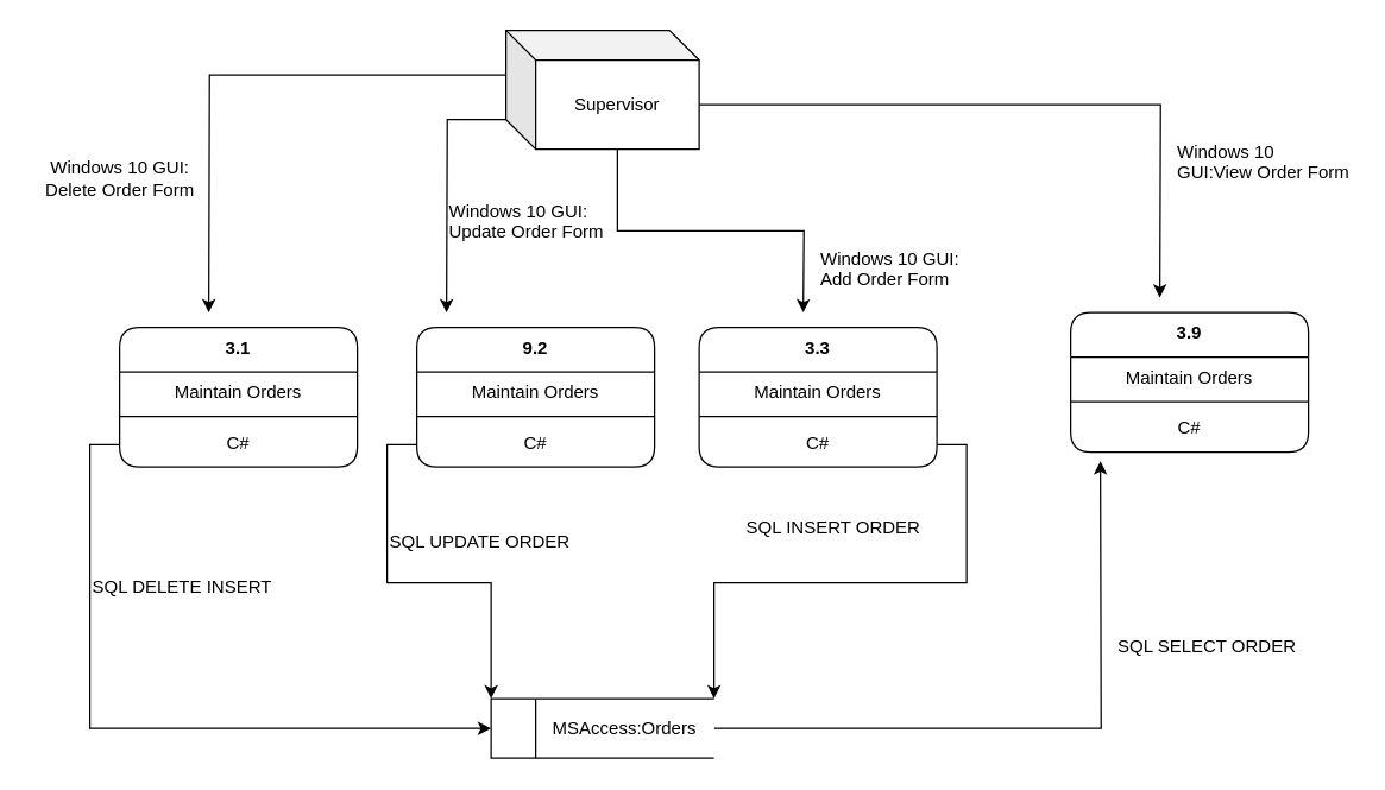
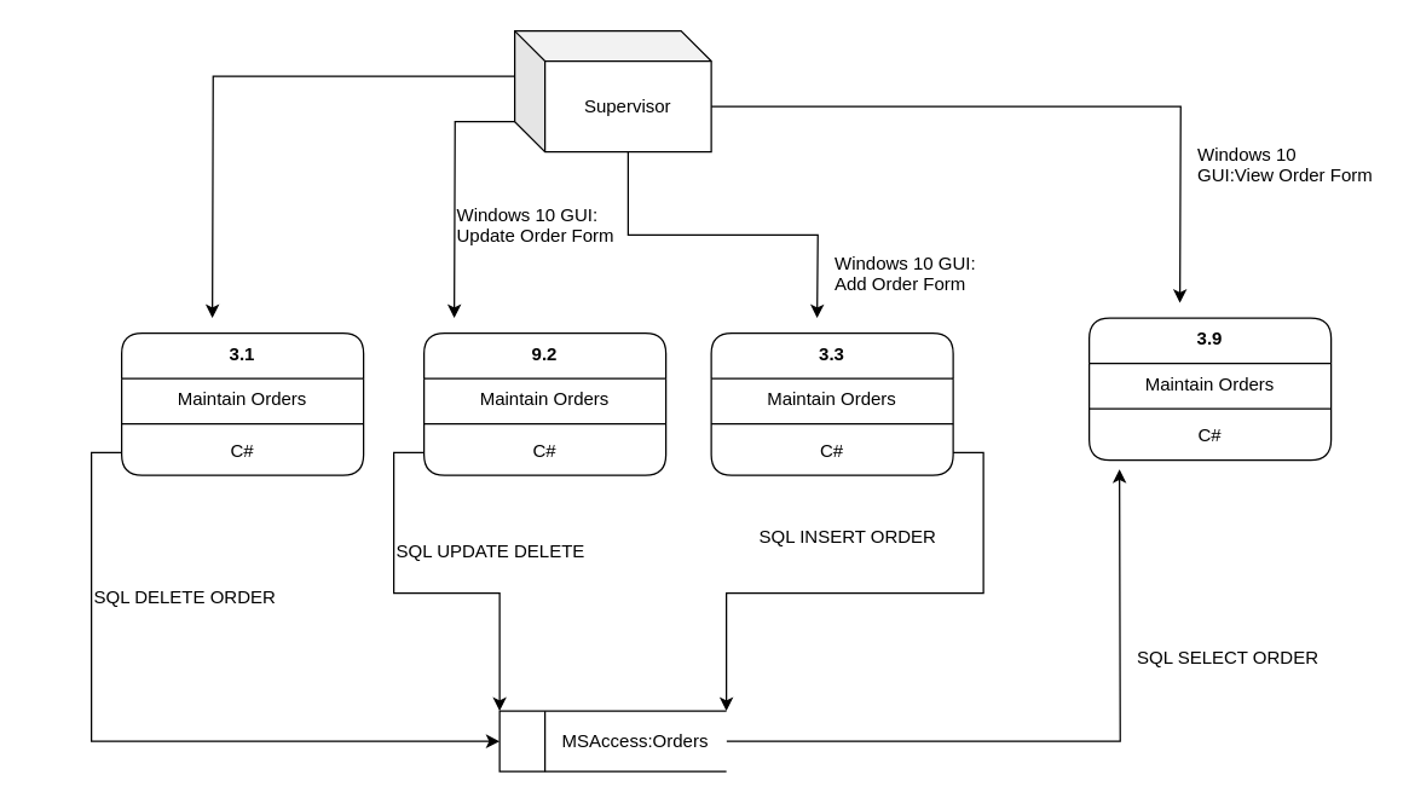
  <mxCell id="0" />
  <mxCell id="1" parent="0" />
  <mxCell id="2" style="edgeStyle=orthogonalEdgeStyle;rounded=0;orthogonalLoop=1;jettySize=auto;html=1;exitX=0;exitY=0;exitDx=0;exitDy=30;exitPerimeter=0;" edge="1" parent="1" source="6"><mxGeometry relative="1" as="geometry"><mxPoint x="140" y="210" as="targetPoint" /></mxGeometry></mxCell>
  <mxCell id="3" style="edgeStyle=orthogonalEdgeStyle;rounded=0;orthogonalLoop=1;jettySize=auto;html=1;exitX=0;exitY=0;exitDx=0;exitDy=60;exitPerimeter=0;" edge="1" parent="1" source="6"><mxGeometry relative="1" as="geometry"><mxPoint x="300" y="210" as="targetPoint" /></mxGeometry></mxCell>
  <mxCell id="4" style="edgeStyle=orthogonalEdgeStyle;rounded=0;orthogonalLoop=1;jettySize=auto;html=1;exitX=0;exitY=0;exitDx=75;exitDy=80;exitPerimeter=0;" edge="1" parent="1" source="6"><mxGeometry relative="1" as="geometry"><mxPoint x="540" y="210" as="targetPoint" /></mxGeometry></mxCell>
  <mxCell id="5" style="edgeStyle=orthogonalEdgeStyle;rounded=0;orthogonalLoop=1;jettySize=auto;html=1;exitX=0;exitY=0;exitDx=130;exitDy=50;exitPerimeter=0;" edge="1" parent="1" source="6"><mxGeometry relative="1" as="geometry"><mxPoint x="780" y="200" as="targetPoint" /></mxGeometry></mxCell>
  <mxCell id="6" value="Supervisor" style="shape=cube;whiteSpace=wrap;html=1;boundedLbl=1;backgroundOutline=1;darkOpacity=0.05;darkOpacity2=0.1;" vertex="1" parent="1"><mxGeometry x="340" y="20" width="130" height="80" as="geometry" /></mxCell>
  <mxCell id="7" style="edgeStyle=orthogonalEdgeStyle;rounded=0;orthogonalLoop=1;jettySize=auto;html=1;exitX=1;exitY=0.5;exitDx=0;exitDy=0;" edge="1" parent="1" source="8"><mxGeometry relative="1" as="geometry"><mxPoint x="740" y="310" as="targetPoint" /></mxGeometry></mxCell>
  <mxCell id="8" value="&amp;nbsp; &amp;nbsp; &amp;nbsp; &amp;nbsp; &amp;nbsp; &amp;nbsp;MSAccess:Orders" style="html=1;dashed=0;whiteSpace=wrap;shape=mxgraph.dfd.dataStoreID;align=left;spacingLeft=3;points=[[0,0],[0.5,0],[1,0],[0,0.5],[1,0.5],[0,1],[0.5,1],[1,1]];" vertex="1" parent="1"><mxGeometry x="330" y="470" width="150" height="40" as="geometry" /></mxCell>
  <mxCell id="9" value="3.1" style="swimlane;fontStyle=1;align=center;verticalAlign=top;childLayout=stackLayout;horizontal=1;startSize=30;horizontalStack=0;resizeParent=1;resizeParentMax=0;resizeLast=0;collapsible=1;marginBottom=0;whiteSpace=wrap;html=1;rounded=1;" vertex="1" parent="1"><mxGeometry x="80" y="220" width="160" height="94" as="geometry" /></mxCell>
  <mxCell id="10" value="Maintain Orders" style="text;strokeColor=none;fillColor=none;align=center;verticalAlign=top;spacingLeft=4;spacingRight=4;overflow=hidden;rotatable=0;points=[[0,0.5],[1,0.5]];portConstraint=eastwest;whiteSpace=wrap;html=1;" vertex="1" parent="9"><mxGeometry y="30" width="160" height="26" as="geometry" /></mxCell>
  <mxCell id="11" value="" style="line;strokeWidth=1;fillColor=none;align=left;verticalAlign=middle;spacingTop=-1;spacingLeft=3;spacingRight=3;rotatable=0;labelPosition=right;points=[];portConstraint=eastwest;strokeColor=inherit;" vertex="1" parent="9"><mxGeometry y="56" width="160" height="8" as="geometry" /></mxCell>
  <mxCell id="12" value="C#" style="text;strokeColor=none;fillColor=none;align=center;verticalAlign=top;spacingLeft=4;spacingRight=4;overflow=hidden;rotatable=0;points=[[0,0.5],[1,0.5]];portConstraint=eastwest;whiteSpace=wrap;html=1;" vertex="1" parent="9"><mxGeometry y="64" width="160" height="30" as="geometry" /></mxCell>
- <mxCell id="13" value="Windows 10 GUI:&lt;br&gt;Delete Order Form" style="text;html=1;align=center;verticalAlign=middle;resizable=0;points=[];autosize=1;strokeColor=none;fillColor=none;" vertex="1" parent="1"><mxGeometry y="100" width="120" height="40" as="geometry" x="20" /></mxCell>
  <mxCell id="14" style="edgeStyle=orthogonalEdgeStyle;rounded=0;orthogonalLoop=1;jettySize=auto;html=1;exitX=0;exitY=0.5;exitDx=0;exitDy=0;entryX=0;entryY=0.5;entryDx=0;entryDy=0;" edge="1" parent="1" source="12" target="8"><mxGeometry relative="1" as="geometry"><mxPoint x="320" y="491" as="targetPoint" /></mxGeometry></mxCell>
- <mxCell id="15" value="SQL DELETE INSERT" style="text;html=1;align=left;verticalAlign=middle;resizable=0;points=[];autosize=1;strokeColor=none;fillColor=none;" vertex="1" parent="1"><mxGeometry x="60" y="380" width="140" height="30" as="geometry" /></mxCell>
+ <mxCell id="15" value="SQL DELETE ORDER" style="text;html=1;align=left;verticalAlign=middle;resizable=0;points=[];autosize=1;strokeColor=none;fillColor=none;" vertex="1" parent="1"><mxGeometry x="60" y="380" width="140" height="30" as="geometry" /></mxCell>
  <mxCell id="16" value="9.2" style="swimlane;fontStyle=1;align=center;verticalAlign=top;childLayout=stackLayout;horizontal=1;startSize=30;horizontalStack=0;resizeParent=1;resizeParentMax=0;resizeLast=0;collapsible=1;marginBottom=0;whiteSpace=wrap;html=1;rounded=1;" vertex="1" parent="1"><mxGeometry x="280" y="220" width="160" height="94" as="geometry" /></mxCell>
  <mxCell id="17" value="Maintain Orders" style="text;strokeColor=none;fillColor=none;align=center;verticalAlign=top;spacingLeft=4;spacingRight=4;overflow=hidden;rotatable=0;points=[[0,0.5],[1,0.5]];portConstraint=eastwest;whiteSpace=wrap;html=1;" vertex="1" parent="16"><mxGeometry y="30" width="160" height="26" as="geometry" /></mxCell>
  <mxCell id="18" value="" style="line;strokeWidth=1;fillColor=none;align=left;verticalAlign=middle;spacingTop=-1;spacingLeft=3;spacingRight=3;rotatable=0;labelPosition=right;points=[];portConstraint=eastwest;strokeColor=inherit;" vertex="1" parent="16"><mxGeometry y="56" width="160" height="8" as="geometry" /></mxCell>
  <mxCell id="19" value="C#" style="text;strokeColor=none;fillColor=none;align=center;verticalAlign=top;spacingLeft=4;spacingRight=4;overflow=hidden;rotatable=0;points=[[0,0.5],[1,0.5]];portConstraint=eastwest;whiteSpace=wrap;html=1;" vertex="1" parent="16"><mxGeometry y="64" width="160" height="30" as="geometry" /></mxCell>
  <mxCell id="20" value="Windows 10 GUI:&lt;br&gt;Update Order Form" style="text;whiteSpace=wrap;html=1;" vertex="1" parent="1"><mxGeometry x="300" y="128" width="120" height="40" as="geometry" /></mxCell>
  <mxCell id="21" style="edgeStyle=orthogonalEdgeStyle;rounded=0;orthogonalLoop=1;jettySize=auto;html=1;exitX=0;exitY=0.5;exitDx=0;exitDy=0;entryX=0;entryY=0;entryDx=0;entryDy=0;" edge="1" parent="1" source="19" target="8"><mxGeometry relative="1" as="geometry" /></mxCell>
- <mxCell id="22" value="SQL UPDATE ORDER" style="text;html=1;align=left;verticalAlign=middle;resizable=0;points=[];autosize=1;strokeColor=none;fillColor=none;" vertex="1" parent="1"><mxGeometry x="260" y="350" width="140" height="30" as="geometry" /></mxCell>
+ <mxCell id="22" value="SQL UPDATE DELETE" style="text;html=1;align=left;verticalAlign=middle;resizable=0;points=[];autosize=1;strokeColor=none;fillColor=none;" vertex="1" parent="1"><mxGeometry x="260" y="350" width="140" height="30" as="geometry" /></mxCell>
  <mxCell id="23" value="3.3" style="swimlane;fontStyle=1;align=center;verticalAlign=top;childLayout=stackLayout;horizontal=1;startSize=30;horizontalStack=0;resizeParent=1;resizeParentMax=0;resizeLast=0;collapsible=1;marginBottom=0;whiteSpace=wrap;html=1;rounded=1;" vertex="1" parent="1"><mxGeometry x="470" y="220" width="160" height="94" as="geometry" /></mxCell>
  <mxCell id="24" value="Maintain Orders" style="text;strokeColor=none;fillColor=none;align=center;verticalAlign=top;spacingLeft=4;spacingRight=4;overflow=hidden;rotatable=0;points=[[0,0.5],[1,0.5]];portConstraint=eastwest;whiteSpace=wrap;html=1;" vertex="1" parent="23"><mxGeometry y="30" width="160" height="26" as="geometry" /></mxCell>
  <mxCell id="25" value="" style="line;strokeWidth=1;fillColor=none;align=left;verticalAlign=middle;spacingTop=-1;spacingLeft=3;spacingRight=3;rotatable=0;labelPosition=right;points=[];portConstraint=eastwest;strokeColor=inherit;" vertex="1" parent="23"><mxGeometry y="56" width="160" height="8" as="geometry" /></mxCell>
  <mxCell id="26" value="C#" style="text;strokeColor=none;fillColor=none;align=center;verticalAlign=top;spacingLeft=4;spacingRight=4;overflow=hidden;rotatable=0;points=[[0,0.5],[1,0.5]];portConstraint=eastwest;whiteSpace=wrap;html=1;" vertex="1" parent="23"><mxGeometry y="64" width="160" height="30" as="geometry" /></mxCell>
  <mxCell id="27" style="edgeStyle=orthogonalEdgeStyle;rounded=0;orthogonalLoop=1;jettySize=auto;html=1;exitX=1;exitY=0.5;exitDx=0;exitDy=0;entryX=1;entryY=0;entryDx=0;entryDy=0;" edge="1" parent="1" source="26" target="8"><mxGeometry relative="1" as="geometry" /></mxCell>
  <mxCell id="28" value="3.9" style="swimlane;fontStyle=1;align=center;verticalAlign=top;childLayout=stackLayout;horizontal=1;startSize=30;horizontalStack=0;resizeParent=1;resizeParentMax=0;resizeLast=0;collapsible=1;marginBottom=0;whiteSpace=wrap;html=1;rounded=1;" vertex="1" parent="1"><mxGeometry x="720" y="210" width="160" height="94" as="geometry" /></mxCell>
  <mxCell id="29" value="Maintain Orders" style="text;strokeColor=none;fillColor=none;align=center;verticalAlign=top;spacingLeft=4;spacingRight=4;overflow=hidden;rotatable=0;points=[[0,0.5],[1,0.5]];portConstraint=eastwest;whiteSpace=wrap;html=1;" vertex="1" parent="28"><mxGeometry y="30" width="160" height="26" as="geometry" /></mxCell>
  <mxCell id="30" value="" style="line;strokeWidth=1;fillColor=none;align=left;verticalAlign=middle;spacingTop=-1;spacingLeft=3;spacingRight=3;rotatable=0;labelPosition=right;points=[];portConstraint=eastwest;strokeColor=inherit;" vertex="1" parent="28"><mxGeometry y="56" width="160" height="8" as="geometry" /></mxCell>
  <mxCell id="31" value="C#" style="text;strokeColor=none;fillColor=none;align=center;verticalAlign=top;spacingLeft=4;spacingRight=4;overflow=hidden;rotatable=0;points=[[0,0.5],[1,0.5]];portConstraint=eastwest;whiteSpace=wrap;html=1;" vertex="1" parent="28"><mxGeometry y="64" width="160" height="30" as="geometry" /></mxCell>
  <mxCell id="32" value="Windows 10 GUI:&lt;br&gt;Add Order Form" style="text;whiteSpace=wrap;html=1;" vertex="1" parent="1"><mxGeometry x="550" y="160" width="120" height="40" as="geometry" /></mxCell>
  <mxCell id="33" value="Windows 10 GUI:View Order Form" style="text;whiteSpace=wrap;html=1;" vertex="1" parent="1"><mxGeometry x="790" y="88" width="120" height="40" as="geometry" /></mxCell>
  <mxCell id="34" value="SQL INSERT ORDER" style="text;html=1;align=left;verticalAlign=middle;resizable=0;points=[];autosize=1;strokeColor=none;fillColor=none;" vertex="1" parent="1"><mxGeometry x="500" y="340" width="140" height="30" as="geometry" /></mxCell>
  <mxCell id="35" value="SQL SELECT ORDER" style="text;html=1;align=left;verticalAlign=middle;resizable=0;points=[];autosize=1;strokeColor=none;fillColor=none;" vertex="1" parent="1"><mxGeometry x="750" y="420" width="140" height="30" as="geometry" /></mxCell>
